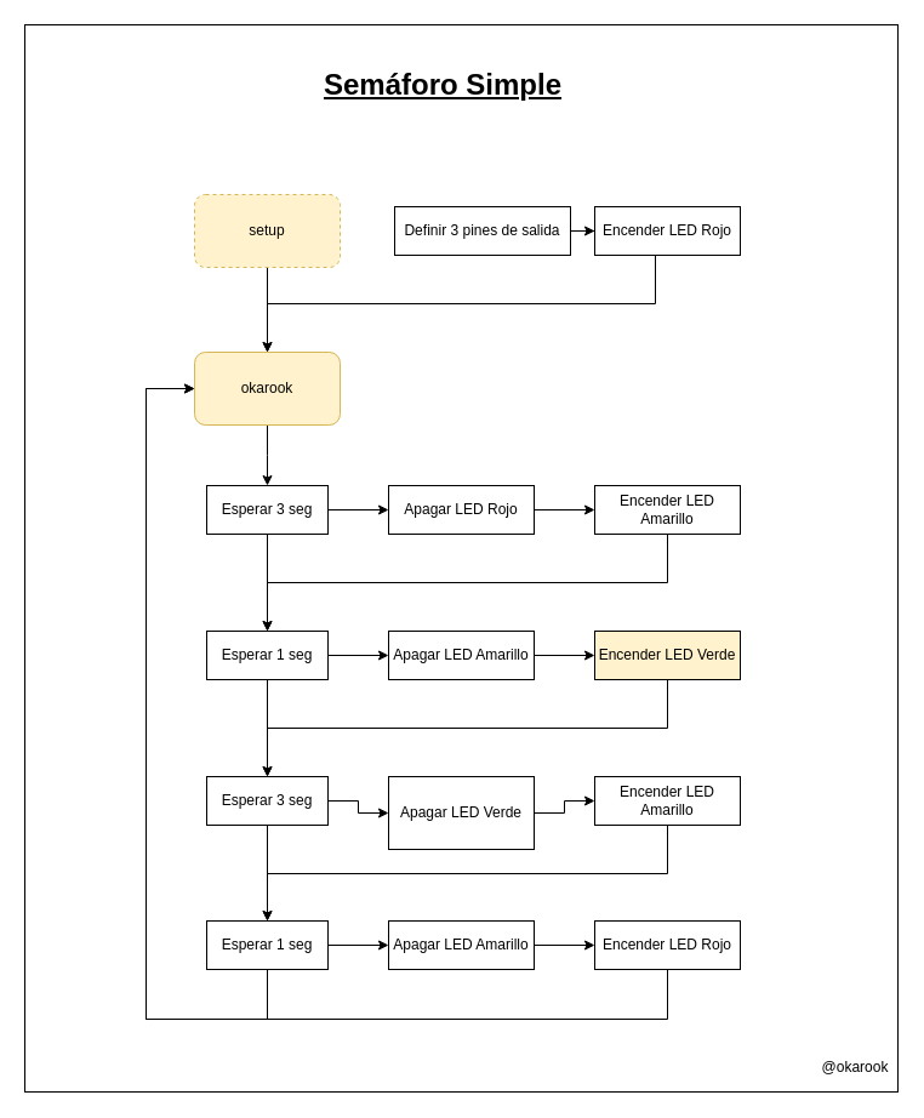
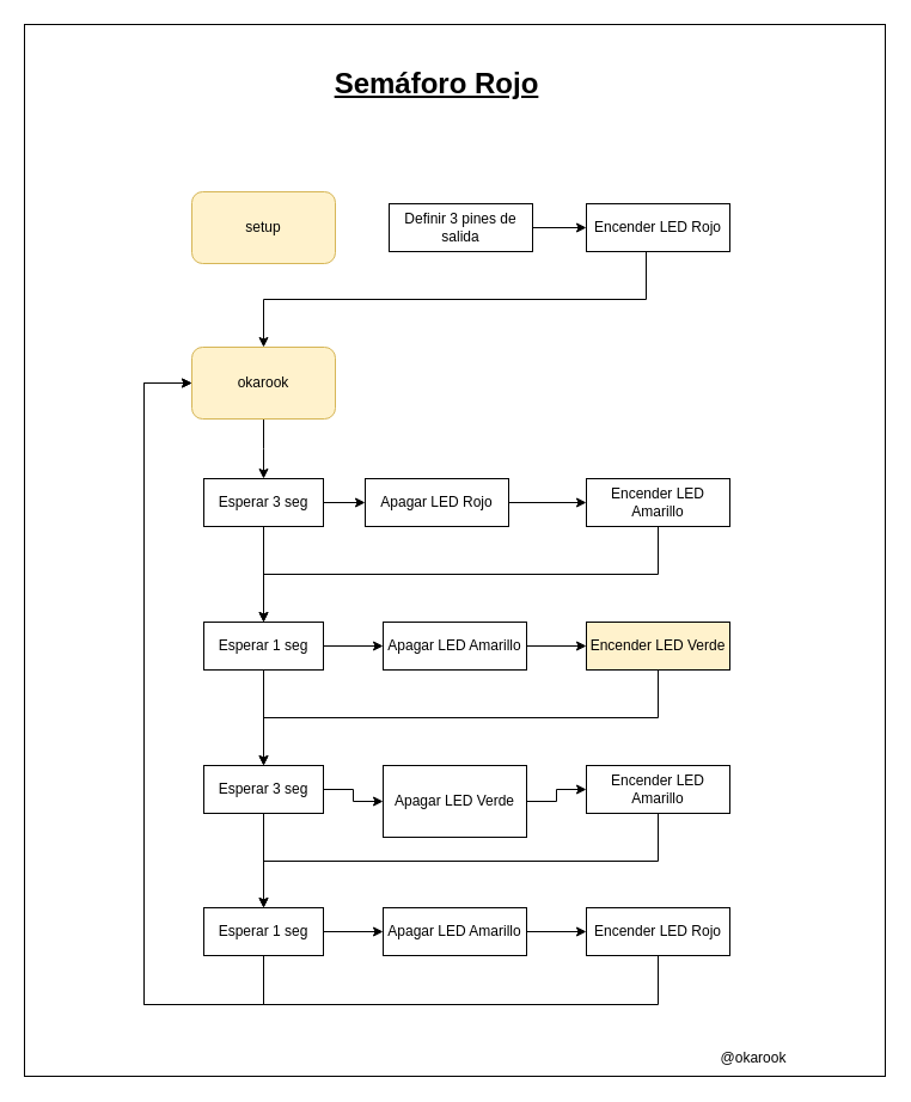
  <mxCell id="0" />
  <mxCell id="1" parent="0" />
  <mxCell id="2" value="" style="rounded=0;whiteSpace=wrap;html=1;" vertex="1" parent="1"><mxGeometry x="20" y="20" width="720" height="880" as="geometry" /></mxCell>
- <mxCell id="3" style="edgeStyle=orthogonalEdgeStyle;rounded=0;orthogonalLoop=1;jettySize=auto;html=1;entryX=0.5;entryY=0;entryDx=0;entryDy=0;" parent="1" source="4" target="6" edge="1"><mxGeometry relative="1" as="geometry" /></mxCell>
- <mxCell id="4" value="&lt;font color=&quot;#030303&quot;&gt;setup&lt;/font&gt;" style="rounded=1;whiteSpace=wrap;html=1;fillColor=#fff2cc;strokeColor=#d6b656;dashed=1;" parent="1" vertex="1"><mxGeometry x="160" y="160" width="120" height="60" as="geometry" /></mxCell>
+ <mxCell id="4" value="&lt;font color=&quot;#030303&quot;&gt;setup&lt;/font&gt;" style="rounded=1;whiteSpace=wrap;html=1;fillColor=#fff2cc;strokeColor=#d6b656;" parent="1" vertex="1"><mxGeometry x="160" y="160" width="120" height="60" as="geometry" /></mxCell>
  <mxCell id="5" style="edgeStyle=orthogonalEdgeStyle;rounded=0;orthogonalLoop=1;jettySize=auto;html=1;" parent="1" source="6" edge="1"><mxGeometry relative="1" as="geometry"><mxPoint x="220" y="400" as="targetPoint" /></mxGeometry></mxCell>
  <mxCell id="6" value="&lt;span style=&quot;background-color: rgb(255 , 242 , 204)&quot;&gt;&lt;font color=&quot;#030303&quot;&gt;okarook&lt;/font&gt;&lt;/span&gt;" style="rounded=1;whiteSpace=wrap;html=1;fillColor=#fff2cc;strokeColor=#d6b656;" parent="1" vertex="1"><mxGeometry x="160" y="290" width="120" height="60" as="geometry" /></mxCell>
  <mxCell id="7" style="edgeStyle=orthogonalEdgeStyle;rounded=0;orthogonalLoop=1;jettySize=auto;html=1;entryX=0.5;entryY=0;entryDx=0;entryDy=0;exitX=0.5;exitY=1;exitDx=0;exitDy=0;" parent="1" source="10" target="6" edge="1"><mxGeometry relative="1" as="geometry"><mxPoint x="500" y="230" as="sourcePoint" /><Array as="points"><mxPoint x="540" y="250" /><mxPoint x="220" y="250" /></Array></mxGeometry></mxCell>
  <mxCell id="8" style="edgeStyle=orthogonalEdgeStyle;rounded=0;orthogonalLoop=1;jettySize=auto;html=1;entryX=0;entryY=0.5;entryDx=0;entryDy=0;" parent="1" source="9" target="10" edge="1"><mxGeometry relative="1" as="geometry" /></mxCell>
- <mxCell id="9" value="Definir 3 pines de salida" style="rounded=0;whiteSpace=wrap;html=1;" parent="1" vertex="1"><mxGeometry x="325" y="170" width="145" height="40" as="geometry" /></mxCell>
+ <mxCell id="9" value="Definir 3 pines de salida" style="rounded=0;whiteSpace=wrap;html=1;" parent="1" vertex="1"><mxGeometry x="325" y="170" width="120" height="40" as="geometry" /></mxCell>
  <mxCell id="10" value="Encender LED Rojo" style="rounded=0;whiteSpace=wrap;html=1;" parent="1" vertex="1"><mxGeometry x="490" y="170" width="120" height="40" as="geometry" /></mxCell>
  <mxCell id="11" value="" style="edgeStyle=orthogonalEdgeStyle;rounded=0;orthogonalLoop=1;jettySize=auto;html=1;" parent="1" source="13" target="15" edge="1"><mxGeometry relative="1" as="geometry" /></mxCell>
  <mxCell id="12" value="" style="edgeStyle=orthogonalEdgeStyle;rounded=0;orthogonalLoop=1;jettySize=auto;html=1;" parent="1" source="13" target="20" edge="1"><mxGeometry relative="1" as="geometry" /></mxCell>
  <mxCell id="13" value="Esperar 3 seg" style="rounded=0;whiteSpace=wrap;html=1;" parent="1" vertex="1"><mxGeometry x="170" y="400" width="100" height="40" as="geometry" /></mxCell>
  <mxCell id="14" style="edgeStyle=orthogonalEdgeStyle;rounded=0;orthogonalLoop=1;jettySize=auto;html=1;entryX=0;entryY=0.5;entryDx=0;entryDy=0;" parent="1" source="15" target="17" edge="1"><mxGeometry relative="1" as="geometry" /></mxCell>
- <mxCell id="15" value="Apagar LED Rojo" style="whiteSpace=wrap;html=1;rounded=0;" parent="1" vertex="1"><mxGeometry x="320" y="400" width="120" height="40" as="geometry" /></mxCell>
+ <mxCell id="15" value="Apagar LED Rojo" style="whiteSpace=wrap;html=1;rounded=0;" parent="1" vertex="1"><mxGeometry x="305" y="400" width="120" height="40" as="geometry" /></mxCell>
  <mxCell id="16" style="edgeStyle=orthogonalEdgeStyle;rounded=0;orthogonalLoop=1;jettySize=auto;html=1;entryX=0.5;entryY=0;entryDx=0;entryDy=0;" parent="1" source="17" target="20" edge="1"><mxGeometry relative="1" as="geometry"><mxPoint x="580" y="420" as="targetPoint" /><Array as="points"><mxPoint x="550" y="480" /><mxPoint x="220" y="480" /></Array></mxGeometry></mxCell>
  <mxCell id="17" value="Encender LED Amarillo" style="whiteSpace=wrap;html=1;rounded=0;" parent="1" vertex="1"><mxGeometry x="490" y="400" width="120" height="40" as="geometry" /></mxCell>
  <mxCell id="18" style="edgeStyle=orthogonalEdgeStyle;rounded=0;orthogonalLoop=1;jettySize=auto;html=1;entryX=0;entryY=0.5;entryDx=0;entryDy=0;" parent="1" source="20" target="22" edge="1"><mxGeometry relative="1" as="geometry" /></mxCell>
  <mxCell id="19" style="edgeStyle=orthogonalEdgeStyle;rounded=0;orthogonalLoop=1;jettySize=auto;html=1;" parent="1" source="20" target="27" edge="1"><mxGeometry relative="1" as="geometry" /></mxCell>
  <mxCell id="20" value="Esperar 1 seg" style="rounded=0;whiteSpace=wrap;html=1;" parent="1" vertex="1"><mxGeometry x="170" y="520" width="100" height="40" as="geometry" /></mxCell>
  <mxCell id="21" style="edgeStyle=orthogonalEdgeStyle;rounded=0;orthogonalLoop=1;jettySize=auto;html=1;entryX=0;entryY=0.5;entryDx=0;entryDy=0;" parent="1" source="22" target="24" edge="1"><mxGeometry relative="1" as="geometry" /></mxCell>
  <mxCell id="22" value="Apagar LED Amarillo" style="whiteSpace=wrap;html=1;rounded=0;" parent="1" vertex="1"><mxGeometry x="320" y="520" width="120" height="40" as="geometry" /></mxCell>
  <mxCell id="23" style="edgeStyle=orthogonalEdgeStyle;rounded=0;orthogonalLoop=1;jettySize=auto;html=1;entryX=0.5;entryY=0;entryDx=0;entryDy=0;" parent="1" source="24" target="27" edge="1"><mxGeometry relative="1" as="geometry"><Array as="points"><mxPoint x="550" y="600" /><mxPoint x="220" y="600" /></Array></mxGeometry></mxCell>
  <mxCell id="24" value="Encender LED Verde" style="whiteSpace=wrap;html=1;rounded=0;fillColor=#fff2cc;" parent="1" vertex="1"><mxGeometry x="490" y="520" width="120" height="40" as="geometry" /></mxCell>
  <mxCell id="25" style="edgeStyle=orthogonalEdgeStyle;rounded=0;orthogonalLoop=1;jettySize=auto;html=1;entryX=0;entryY=0.5;entryDx=0;entryDy=0;" parent="1" source="27" target="29" edge="1"><mxGeometry relative="1" as="geometry" /></mxCell>
  <mxCell id="26" style="edgeStyle=orthogonalEdgeStyle;rounded=0;orthogonalLoop=1;jettySize=auto;html=1;entryX=0.5;entryY=0;entryDx=0;entryDy=0;" parent="1" source="27" target="35" edge="1"><mxGeometry relative="1" as="geometry" /></mxCell>
  <mxCell id="27" value="Esperar 3 seg" style="rounded=0;whiteSpace=wrap;html=1;" parent="1" vertex="1"><mxGeometry x="170" y="640" width="100" height="40" as="geometry" /></mxCell>
  <mxCell id="28" style="edgeStyle=orthogonalEdgeStyle;rounded=0;orthogonalLoop=1;jettySize=auto;html=1;entryX=0;entryY=0.5;entryDx=0;entryDy=0;" parent="1" source="29" target="32" edge="1"><mxGeometry relative="1" as="geometry" /></mxCell>
  <mxCell id="29" value="Apagar LED Verde" style="whiteSpace=wrap;html=1;rounded=0;" parent="1" vertex="1"><mxGeometry x="320" y="640" width="120" height="60" as="geometry" /></mxCell>
  <mxCell id="30" style="edgeStyle=orthogonalEdgeStyle;rounded=0;orthogonalLoop=1;jettySize=auto;html=1;entryX=0;entryY=0.5;entryDx=0;entryDy=0;exitX=0.5;exitY=1;exitDx=0;exitDy=0;" parent="1" source="38" target="6" edge="1"><mxGeometry relative="1" as="geometry"><mxPoint x="150" y="800" as="sourcePoint" /><Array as="points"><mxPoint x="550" y="840" /><mxPoint x="120" y="840" /><mxPoint x="120" y="320" /></Array></mxGeometry></mxCell>
  <mxCell id="31" style="edgeStyle=orthogonalEdgeStyle;rounded=0;orthogonalLoop=1;jettySize=auto;html=1;" parent="1" source="32" target="35" edge="1"><mxGeometry relative="1" as="geometry"><Array as="points"><mxPoint x="550" y="720" /><mxPoint x="220" y="720" /></Array></mxGeometry></mxCell>
  <mxCell id="32" value="Encender LED Amarillo" style="whiteSpace=wrap;html=1;rounded=0;" parent="1" vertex="1"><mxGeometry x="490" y="640" width="120" height="40" as="geometry" /></mxCell>
  <mxCell id="33" style="edgeStyle=orthogonalEdgeStyle;rounded=0;orthogonalLoop=1;jettySize=auto;html=1;entryX=0;entryY=0.5;entryDx=0;entryDy=0;" parent="1" source="35" target="37" edge="1"><mxGeometry relative="1" as="geometry" /></mxCell>
  <mxCell id="34" style="edgeStyle=orthogonalEdgeStyle;rounded=0;orthogonalLoop=1;jettySize=auto;html=1;" parent="1" source="35" edge="1"><mxGeometry relative="1" as="geometry"><mxPoint x="160" y="320" as="targetPoint" /><Array as="points"><mxPoint x="220" y="840" /><mxPoint x="120" y="840" /><mxPoint x="120" y="320" /></Array></mxGeometry></mxCell>
  <mxCell id="35" value="Esperar 1 seg" style="rounded=0;whiteSpace=wrap;html=1;" parent="1" vertex="1"><mxGeometry x="170" y="759" width="100" height="40" as="geometry" /></mxCell>
  <mxCell id="36" style="edgeStyle=orthogonalEdgeStyle;rounded=0;orthogonalLoop=1;jettySize=auto;html=1;entryX=0;entryY=0.5;entryDx=0;entryDy=0;" parent="1" source="37" target="38" edge="1"><mxGeometry relative="1" as="geometry" /></mxCell>
  <mxCell id="37" value="Apagar LED Amarillo" style="whiteSpace=wrap;html=1;rounded=0;" parent="1" vertex="1"><mxGeometry x="320" y="759" width="120" height="40" as="geometry" /></mxCell>
  <mxCell id="38" value="Encender LED Rojo" style="whiteSpace=wrap;html=1;rounded=0;" parent="1" vertex="1"><mxGeometry x="490" y="759" width="120" height="40" as="geometry" /></mxCell>
- <mxCell id="39" value="&lt;span style=&quot;font-size: 24px&quot;&gt;&lt;b&gt;&lt;u&gt;Semáforo Simple&lt;/u&gt;&lt;/b&gt;&lt;/span&gt;" style="text;html=1;strokeColor=none;fillColor=none;align=center;verticalAlign=middle;whiteSpace=wrap;rounded=0;" parent="1" vertex="1"><mxGeometry x="230" y="60" width="270" height="20" as="geometry" /></mxCell>
- <mxCell id="40" value="@okarook" style="text;html=1;strokeColor=none;fillColor=none;align=center;verticalAlign=middle;whiteSpace=wrap;rounded=0;" vertex="1" parent="1"><mxGeometry x="680" y="870" width="50" height="20" as="geometry" /></mxCell>
+ <mxCell id="39" value="&lt;span style=&quot;font-size: 24px&quot;&gt;&lt;b&gt;&lt;u&gt;Semáforo Rojo&lt;/u&gt;&lt;/b&gt;&lt;/span&gt;" style="text;html=1;strokeColor=none;fillColor=none;align=center;verticalAlign=middle;whiteSpace=wrap;rounded=0;" parent="1" vertex="1"><mxGeometry x="230" y="60" width="270" height="20" as="geometry" /></mxCell>
+ <mxCell id="40" value="@okarook" style="text;html=1;strokeColor=none;fillColor=none;align=center;verticalAlign=middle;whiteSpace=wrap;rounded=0;" vertex="1" parent="1"><mxGeometry x="605" y="875" width="50" height="20" as="geometry" /></mxCell>
